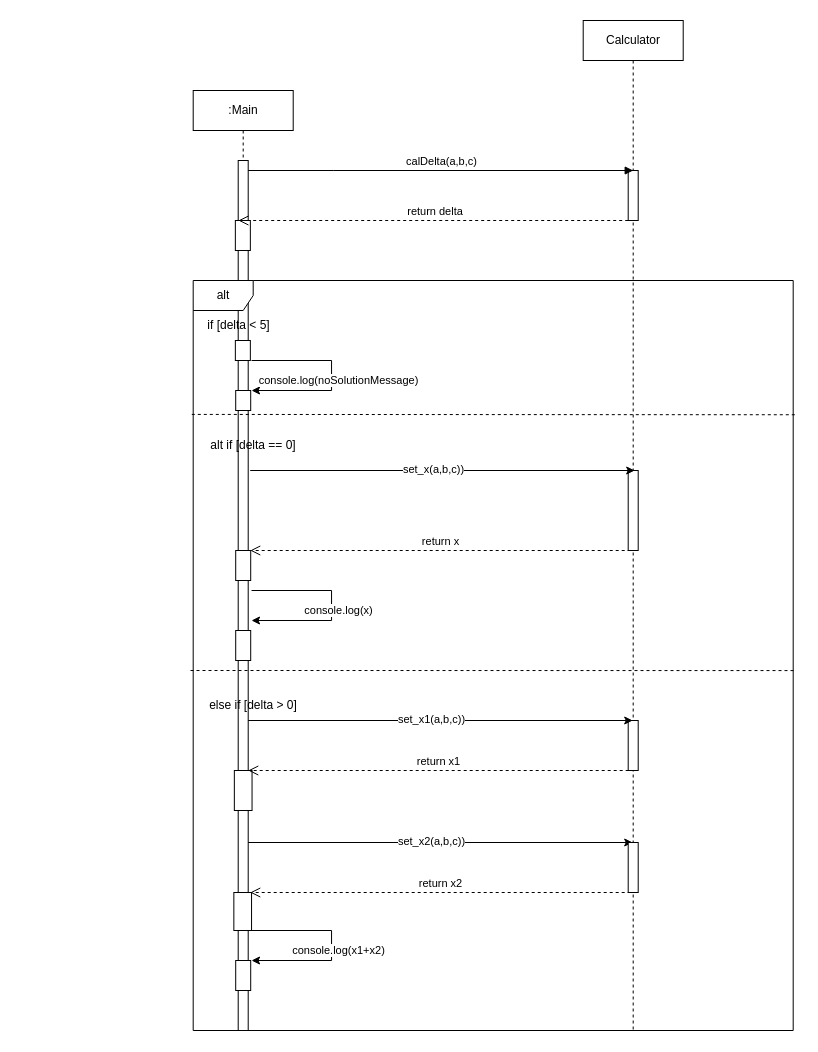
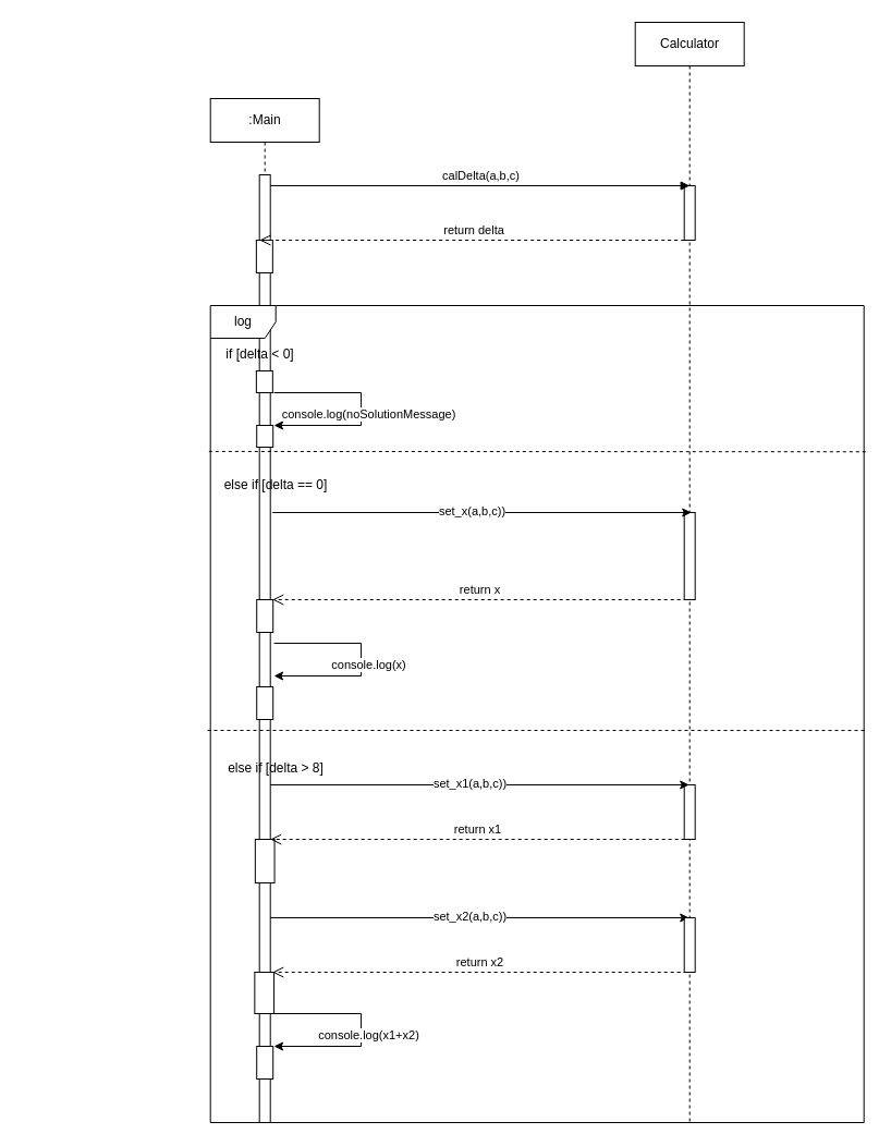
  <mxCell id="0" />
  <mxCell id="1" parent="0" />
  <mxCell id="2" value=":Main" style="shape=umlLifeline;perimeter=lifelinePerimeter;whiteSpace=wrap;html=1;container=0;dropTarget=0;collapsible=0;recursiveResize=0;outlineConnect=0;portConstraint=eastwest;newEdgeStyle={&quot;edgeStyle&quot;:&quot;elbowEdgeStyle&quot;,&quot;elbow&quot;:&quot;vertical&quot;,&quot;curved&quot;:0,&quot;rounded&quot;:0};" parent="1" vertex="1"><mxGeometry x="192.7" y="90" width="100" height="940" as="geometry" /></mxCell>
  <mxCell id="3" value="" style="html=1;points=[];perimeter=orthogonalPerimeter;outlineConnect=0;targetShapes=umlLifeline;portConstraint=eastwest;newEdgeStyle={&quot;edgeStyle&quot;:&quot;elbowEdgeStyle&quot;,&quot;elbow&quot;:&quot;vertical&quot;,&quot;curved&quot;:0,&quot;rounded&quot;:0};" parent="2" vertex="1"><mxGeometry x="45" y="70" width="10" height="870" as="geometry" /></mxCell>
  <mxCell id="4" value="" style="html=1;points=[];perimeter=orthogonalPerimeter;outlineConnect=0;targetShapes=umlLifeline;portConstraint=eastwest;newEdgeStyle={&quot;edgeStyle&quot;:&quot;elbowEdgeStyle&quot;,&quot;elbow&quot;:&quot;vertical&quot;,&quot;curved&quot;:0,&quot;rounded&quot;:0};" parent="2" vertex="1"><mxGeometry x="42.5" y="460" width="15" height="30" as="geometry" /></mxCell>
  <mxCell id="5" value="" style="html=1;points=[];perimeter=orthogonalPerimeter;outlineConnect=0;targetShapes=umlLifeline;portConstraint=eastwest;newEdgeStyle={&quot;edgeStyle&quot;:&quot;elbowEdgeStyle&quot;,&quot;elbow&quot;:&quot;vertical&quot;,&quot;curved&quot;:0,&quot;rounded&quot;:0};" parent="2" vertex="1"><mxGeometry x="41.15" y="680" width="17.7" height="40" as="geometry" /></mxCell>
  <mxCell id="6" value="" style="html=1;points=[];perimeter=orthogonalPerimeter;outlineConnect=0;targetShapes=umlLifeline;portConstraint=eastwest;newEdgeStyle={&quot;edgeStyle&quot;:&quot;elbowEdgeStyle&quot;,&quot;elbow&quot;:&quot;vertical&quot;,&quot;curved&quot;:0,&quot;rounded&quot;:0};" parent="2" vertex="1"><mxGeometry x="42.15" y="130" width="15" height="30" as="geometry" /></mxCell>
  <mxCell id="7" value="" style="html=1;points=[];perimeter=orthogonalPerimeter;outlineConnect=0;targetShapes=umlLifeline;portConstraint=eastwest;newEdgeStyle={&quot;edgeStyle&quot;:&quot;elbowEdgeStyle&quot;,&quot;elbow&quot;:&quot;vertical&quot;,&quot;curved&quot;:0,&quot;rounded&quot;:0};" parent="2" vertex="1"><mxGeometry x="42.15" y="250" width="15" height="20" as="geometry" /></mxCell>
  <mxCell id="8" value="" style="html=1;points=[];perimeter=orthogonalPerimeter;outlineConnect=0;targetShapes=umlLifeline;portConstraint=eastwest;newEdgeStyle={&quot;edgeStyle&quot;:&quot;elbowEdgeStyle&quot;,&quot;elbow&quot;:&quot;vertical&quot;,&quot;curved&quot;:0,&quot;rounded&quot;:0};" vertex="1" parent="2"><mxGeometry x="42.5" y="540" width="15" height="30" as="geometry" /></mxCell>
  <mxCell id="9" value="" style="html=1;points=[];perimeter=orthogonalPerimeter;outlineConnect=0;targetShapes=umlLifeline;portConstraint=eastwest;newEdgeStyle={&quot;edgeStyle&quot;:&quot;elbowEdgeStyle&quot;,&quot;elbow&quot;:&quot;vertical&quot;,&quot;curved&quot;:0,&quot;rounded&quot;:0};" vertex="1" parent="2"><mxGeometry x="42.5" y="870" width="15" height="30" as="geometry" /></mxCell>
  <mxCell id="10" value="Calculator" style="shape=umlLifeline;perimeter=lifelinePerimeter;whiteSpace=wrap;html=1;container=0;dropTarget=0;collapsible=0;recursiveResize=0;outlineConnect=0;portConstraint=eastwest;newEdgeStyle={&quot;edgeStyle&quot;:&quot;elbowEdgeStyle&quot;,&quot;elbow&quot;:&quot;vertical&quot;,&quot;curved&quot;:0,&quot;rounded&quot;:0};" parent="1" vertex="1"><mxGeometry x="582.7" y="20" width="100" height="1010" as="geometry" /></mxCell>
  <mxCell id="11" value="" style="html=1;points=[];perimeter=orthogonalPerimeter;outlineConnect=0;targetShapes=umlLifeline;portConstraint=eastwest;newEdgeStyle={&quot;edgeStyle&quot;:&quot;elbowEdgeStyle&quot;,&quot;elbow&quot;:&quot;vertical&quot;,&quot;curved&quot;:0,&quot;rounded&quot;:0};" parent="10" vertex="1"><mxGeometry x="45" y="700" width="10" height="50" as="geometry" /></mxCell>
  <mxCell id="12" value="" style="html=1;points=[];perimeter=orthogonalPerimeter;outlineConnect=0;targetShapes=umlLifeline;portConstraint=eastwest;newEdgeStyle={&quot;edgeStyle&quot;:&quot;elbowEdgeStyle&quot;,&quot;elbow&quot;:&quot;vertical&quot;,&quot;curved&quot;:0,&quot;rounded&quot;:0};" parent="10" vertex="1"><mxGeometry x="45" y="450" width="10" height="80" as="geometry" /></mxCell>
  <mxCell id="13" value="" style="html=1;points=[];perimeter=orthogonalPerimeter;outlineConnect=0;targetShapes=umlLifeline;portConstraint=eastwest;newEdgeStyle={&quot;edgeStyle&quot;:&quot;elbowEdgeStyle&quot;,&quot;elbow&quot;:&quot;vertical&quot;,&quot;curved&quot;:0,&quot;rounded&quot;:0};" parent="10" vertex="1"><mxGeometry x="45" y="150" width="10" height="50" as="geometry" /></mxCell>
  <mxCell id="14" value="calDelta(a,b,c)" style="html=1;verticalAlign=bottom;endArrow=block;edgeStyle=elbowEdgeStyle;elbow=vertical;curved=0;rounded=0;" parent="1" source="3" edge="1"><mxGeometry x="0.002" relative="1" as="geometry"><mxPoint x="347.7" y="180" as="sourcePoint" /><Array as="points"><mxPoint x="332.7" y="170" /></Array><mxPoint as="offset" /><mxPoint x="632.7" y="170" as="targetPoint" /></mxGeometry></mxCell>
- <mxCell id="15" value="alt" style="shape=umlFrame;whiteSpace=wrap;html=1;pointerEvents=0;" parent="1" vertex="1"><mxGeometry x="192.7" y="280" width="600" height="750" as="geometry" /></mxCell>
+ <mxCell id="15" value="log" style="shape=umlFrame;whiteSpace=wrap;html=1;pointerEvents=0;" parent="1" vertex="1"><mxGeometry x="192.7" y="280" width="600" height="750" as="geometry" /></mxCell>
  <mxCell id="16" value="" style="endArrow=none;dashed=1;html=1;rounded=0;exitX=0.002;exitY=0.54;exitDx=0;exitDy=0;exitPerimeter=0;entryX=1.007;entryY=0.179;entryDx=0;entryDy=0;entryPerimeter=0;" parent="1" target="15" edge="1"><mxGeometry width="50" height="50" relative="1" as="geometry"><mxPoint x="191.3" y="413.92" as="sourcePoint" /><mxPoint x="754.1" y="410" as="targetPoint" /></mxGeometry></mxCell>
- <mxCell id="17" value="alt if [delta == 0]" style="text;html=1;strokeColor=none;fillColor=none;align=center;verticalAlign=middle;whiteSpace=wrap;rounded=0;" parent="1" vertex="1"><mxGeometry x="202.7" y="430" width="100" height="30" as="geometry" /></mxCell>
+ <mxCell id="17" value="else if [delta == 0]" style="text;html=1;strokeColor=none;fillColor=none;align=center;verticalAlign=middle;whiteSpace=wrap;rounded=0;" parent="1" vertex="1"><mxGeometry x="202.7" y="430" width="100" height="30" as="geometry" /></mxCell>
  <mxCell id="18" value="return x" style="html=1;verticalAlign=bottom;endArrow=open;dashed=1;endSize=8;curved=0;rounded=0;" parent="1" edge="1"><mxGeometry relative="1" as="geometry"><mxPoint x="630.2" y="550" as="sourcePoint" /><mxPoint x="249.7" y="550" as="targetPoint" /></mxGeometry></mxCell>
  <mxCell id="19" value="" style="endArrow=none;dashed=1;html=1;rounded=0;exitX=0.002;exitY=0.54;exitDx=0;exitDy=0;exitPerimeter=0;entryX=1.007;entryY=0.179;entryDx=0;entryDy=0;entryPerimeter=0;" parent="1" edge="1"><mxGeometry width="50" height="50" relative="1" as="geometry"><mxPoint x="190" y="670" as="sourcePoint" /><mxPoint x="795.4" y="670.08" as="targetPoint" /></mxGeometry></mxCell>
- <mxCell id="20" value="else if [delta &amp;gt; 0]" style="text;html=1;strokeColor=none;fillColor=none;align=center;verticalAlign=middle;whiteSpace=wrap;rounded=0;" parent="1" vertex="1"><mxGeometry x="197.7" y="690" width="110" height="30" as="geometry" /></mxCell>
+ <mxCell id="20" value="else if [delta &amp;gt; 8]" style="text;html=1;strokeColor=none;fillColor=none;align=center;verticalAlign=middle;whiteSpace=wrap;rounded=0;" parent="1" vertex="1"><mxGeometry x="197.7" y="690" width="110" height="30" as="geometry" /></mxCell>
  <mxCell id="21" value="return x2" style="html=1;verticalAlign=bottom;endArrow=open;dashed=1;endSize=8;curved=0;rounded=0;" parent="1" edge="1"><mxGeometry relative="1" as="geometry"><mxPoint x="630.2" y="892" as="sourcePoint" /><mxPoint x="249.7" y="892" as="targetPoint" /></mxGeometry></mxCell>
  <mxCell id="22" value="" style="html=1;points=[];perimeter=orthogonalPerimeter;outlineConnect=0;targetShapes=umlLifeline;portConstraint=eastwest;newEdgeStyle={&quot;edgeStyle&quot;:&quot;elbowEdgeStyle&quot;,&quot;elbow&quot;:&quot;vertical&quot;,&quot;curved&quot;:0,&quot;rounded&quot;:0};" parent="1" vertex="1"><mxGeometry x="233.35" y="892" width="17.7" height="38" as="geometry" /></mxCell>
- <mxCell id="23" value="if [delta &amp;lt; 5]" style="text;html=1;align=center;verticalAlign=middle;resizable=0;points=[];autosize=1;strokeColor=none;fillColor=none;" parent="1" vertex="1"><mxGeometry x="192.7" y="310" width="90" height="30" as="geometry" /></mxCell>
+ <mxCell id="23" value="if [delta &amp;lt; 0]" style="text;html=1;align=center;verticalAlign=middle;resizable=0;points=[];autosize=1;strokeColor=none;fillColor=none;" parent="1" vertex="1"><mxGeometry x="192.7" y="310" width="90" height="30" as="geometry" /></mxCell>
  <mxCell id="24" value="" style="endArrow=classic;html=1;rounded=0;" parent="1" edge="1"><mxGeometry width="50" height="50" relative="1" as="geometry"><mxPoint x="249.7" y="470" as="sourcePoint" /><mxPoint x="634.2" y="470" as="targetPoint" /></mxGeometry></mxCell>
  <mxCell id="25" value="set_x(a,b,c))" style="edgeLabel;html=1;align=center;verticalAlign=middle;resizable=0;points=[];" parent="24" vertex="1" connectable="0"><mxGeometry x="-0.049" y="2" relative="1" as="geometry"><mxPoint as="offset" /></mxGeometry></mxCell>
  <mxCell id="26" value="" style="endArrow=classic;html=1;rounded=0;" parent="1" edge="1"><mxGeometry width="50" height="50" relative="1" as="geometry"><mxPoint x="251.05" y="360" as="sourcePoint" /><mxPoint x="251.05" y="390" as="targetPoint" /><Array as="points"><mxPoint x="331.05" y="360" /><mxPoint x="331.05" y="390" /></Array></mxGeometry></mxCell>
  <mxCell id="27" value="console.log(noSolutionMessage)" style="edgeLabel;html=1;align=center;verticalAlign=middle;resizable=0;points=[];" parent="26" vertex="1" connectable="0"><mxGeometry x="0.039" y="6" relative="1" as="geometry"><mxPoint as="offset" /></mxGeometry></mxCell>
  <mxCell id="28" value="" style="endArrow=classic;html=1;rounded=0;" parent="1" edge="1"><mxGeometry width="50" height="50" relative="1" as="geometry"><mxPoint x="247.7" y="720" as="sourcePoint" /><mxPoint x="632.2" y="720" as="targetPoint" /></mxGeometry></mxCell>
  <mxCell id="29" value="set_x1(a,b,c))" style="edgeLabel;html=1;align=center;verticalAlign=middle;resizable=0;points=[];" parent="28" vertex="1" connectable="0"><mxGeometry x="-0.049" y="2" relative="1" as="geometry"><mxPoint as="offset" /></mxGeometry></mxCell>
  <mxCell id="30" value="return x1" style="html=1;verticalAlign=bottom;endArrow=open;dashed=1;endSize=8;curved=0;rounded=0;" parent="1" edge="1"><mxGeometry relative="1" as="geometry"><mxPoint x="628.2" y="770" as="sourcePoint" /><mxPoint x="247.7" y="770" as="targetPoint" /></mxGeometry></mxCell>
  <mxCell id="31" value="" style="endArrow=classic;html=1;rounded=0;" parent="1" edge="1"><mxGeometry width="50" height="50" relative="1" as="geometry"><mxPoint x="247.7" y="842" as="sourcePoint" /><mxPoint x="632.2" y="842" as="targetPoint" /></mxGeometry></mxCell>
  <mxCell id="32" value="set_x2(a,b,c))" style="edgeLabel;html=1;align=center;verticalAlign=middle;resizable=0;points=[];" parent="31" vertex="1" connectable="0"><mxGeometry x="-0.049" y="2" relative="1" as="geometry"><mxPoint as="offset" /></mxGeometry></mxCell>
  <mxCell id="33" value="" style="html=1;points=[];perimeter=orthogonalPerimeter;outlineConnect=0;targetShapes=umlLifeline;portConstraint=eastwest;newEdgeStyle={&quot;edgeStyle&quot;:&quot;elbowEdgeStyle&quot;,&quot;elbow&quot;:&quot;vertical&quot;,&quot;curved&quot;:0,&quot;rounded&quot;:0};" parent="1" vertex="1"><mxGeometry x="627.7" y="842" width="10" height="50" as="geometry" /></mxCell>
  <mxCell id="34" value="" style="endArrow=none;dashed=1;html=1;rounded=0;entryX=0.5;entryY=1;entryDx=0;entryDy=0;" parent="1" edge="1"><mxGeometry width="50" height="50" relative="1" as="geometry"><mxPoint x="20" y="968" as="sourcePoint" /><mxPoint x="20" y="968" as="targetPoint" /></mxGeometry></mxCell>
  <mxCell id="35" value="&amp;nbsp;return delta" style="html=1;verticalAlign=bottom;endArrow=open;dashed=1;endSize=8;curved=0;rounded=0;" parent="1" edge="1"><mxGeometry relative="1" as="geometry"><mxPoint x="627.7" y="220" as="sourcePoint" /><mxPoint x="237.9" y="220" as="targetPoint" /></mxGeometry></mxCell>
  <mxCell id="36" value="" style="endArrow=classic;html=1;rounded=0;" edge="1" parent="1"><mxGeometry width="50" height="50" relative="1" as="geometry"><mxPoint x="251.05" y="590" as="sourcePoint" /><mxPoint x="251.05" y="620" as="targetPoint" /><Array as="points"><mxPoint x="331.05" y="590" /><mxPoint x="331.05" y="620" /></Array></mxGeometry></mxCell>
  <mxCell id="37" value="console.log(x)" style="edgeLabel;html=1;align=center;verticalAlign=middle;resizable=0;points=[];" vertex="1" connectable="0" parent="36"><mxGeometry x="0.039" y="6" relative="1" as="geometry"><mxPoint as="offset" /></mxGeometry></mxCell>
  <mxCell id="38" value="" style="endArrow=classic;html=1;rounded=0;" edge="1" parent="1"><mxGeometry width="50" height="50" relative="1" as="geometry"><mxPoint x="251.05" y="930" as="sourcePoint" /><mxPoint x="251.05" y="960" as="targetPoint" /><Array as="points"><mxPoint x="331.05" y="930" /><mxPoint x="331.05" y="960" /></Array></mxGeometry></mxCell>
  <mxCell id="39" value="console.log(x1+x2)" style="edgeLabel;html=1;align=center;verticalAlign=middle;resizable=0;points=[];" vertex="1" connectable="0" parent="38"><mxGeometry x="0.039" y="6" relative="1" as="geometry"><mxPoint as="offset" /></mxGeometry></mxCell>
  <mxCell id="40" value="" style="html=1;points=[];perimeter=orthogonalPerimeter;outlineConnect=0;targetShapes=umlLifeline;portConstraint=eastwest;newEdgeStyle={&quot;edgeStyle&quot;:&quot;elbowEdgeStyle&quot;,&quot;elbow&quot;:&quot;vertical&quot;,&quot;curved&quot;:0,&quot;rounded&quot;:0};" vertex="1" parent="1"><mxGeometry x="235.2" y="390" width="15" height="20" as="geometry" /></mxCell>
